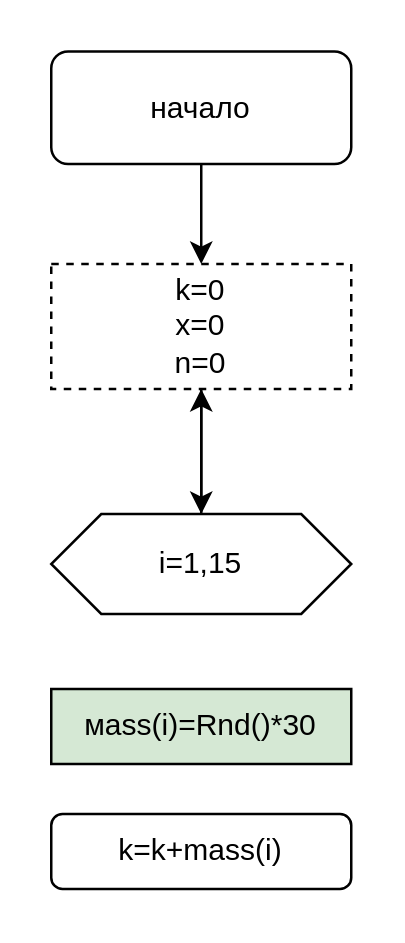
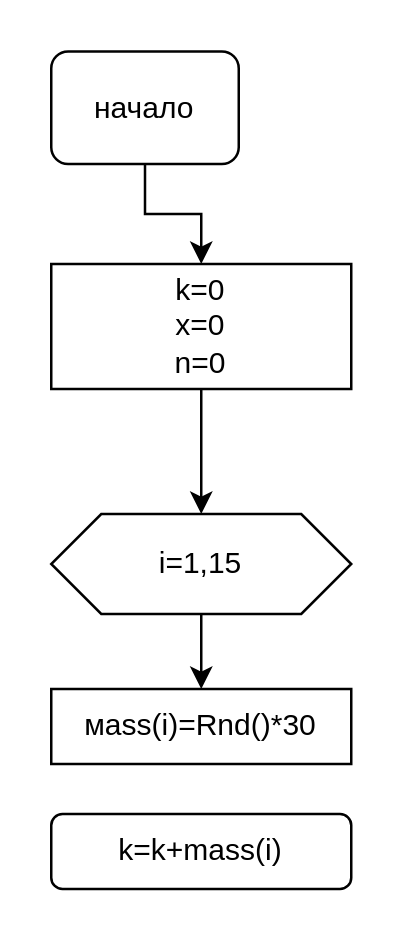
  <mxCell id="0" />
  <mxCell id="1" parent="0" />
  <mxCell id="2" value="" style="edgeStyle=orthogonalEdgeStyle;rounded=0;orthogonalLoop=1;jettySize=auto;html=1;" edge="1" parent="1" source="3"><mxGeometry relative="1" as="geometry"><mxPoint x="80" y="205" as="targetPoint" /></mxGeometry></mxCell>
- <mxCell id="3" value="&lt;font style=&quot;vertical-align: inherit&quot;&gt;&lt;font style=&quot;vertical-align: inherit&quot;&gt;k=0&lt;br&gt;x=0&lt;br&gt;n=0&lt;br&gt;&lt;/font&gt;&lt;/font&gt;" style="rounded=0;whiteSpace=wrap;html=1;dashed=1;" vertex="1" parent="1"><mxGeometry x="20" y="105" width="120" height="50" as="geometry" /></mxCell>
+ <mxCell id="3" value="&lt;font style=&quot;vertical-align: inherit&quot;&gt;&lt;font style=&quot;vertical-align: inherit&quot;&gt;k=0&lt;br&gt;x=0&lt;br&gt;n=0&lt;br&gt;&lt;/font&gt;&lt;/font&gt;" style="rounded=0;whiteSpace=wrap;html=1;" vertex="1" parent="1"><mxGeometry x="20" y="105" width="120" height="50" as="geometry" /></mxCell>
  <mxCell id="4" value="" style="edgeStyle=orthogonalEdgeStyle;rounded=0;orthogonalLoop=1;jettySize=auto;html=1;" edge="1" parent="1" source="5" target="3"><mxGeometry relative="1" as="geometry" /></mxCell>
- <mxCell id="5" value="&lt;font style=&quot;vertical-align: inherit&quot;&gt;&lt;font style=&quot;vertical-align: inherit&quot;&gt;начало&lt;/font&gt;&lt;/font&gt;" style="rounded=1;whiteSpace=wrap;html=1;" vertex="1" parent="1"><mxGeometry x="20" y="20" width="120" height="45" as="geometry" /></mxCell>
- <mxCell id="6" value="" style="edgeStyle=orthogonalEdgeStyle;rounded=0;orthogonalLoop=1;jettySize=auto;html=1;" edge="1" parent="1" source="7" target="3"><mxGeometry relative="1" as="geometry" /></mxCell>
+ <mxCell id="5" value="&lt;font style=&quot;vertical-align: inherit&quot;&gt;&lt;font style=&quot;vertical-align: inherit&quot;&gt;начало&lt;/font&gt;&lt;/font&gt;" style="rounded=1;whiteSpace=wrap;html=1;" vertex="1" parent="1"><mxGeometry x="20" y="20" width="75" height="45" as="geometry" /></mxCell>
+ <mxCell id="6" value="" style="edgeStyle=orthogonalEdgeStyle;rounded=0;orthogonalLoop=1;jettySize=auto;html=1;" edge="1" parent="1" source="7" target="8"><mxGeometry relative="1" as="geometry" /></mxCell>
  <mxCell id="7" value="&lt;font style=&quot;vertical-align: inherit&quot;&gt;&lt;font style=&quot;vertical-align: inherit&quot;&gt;i=1,15&lt;/font&gt;&lt;/font&gt;" style="shape=hexagon;perimeter=hexagonPerimeter2;whiteSpace=wrap;html=1;fixedSize=1;" vertex="1" parent="1"><mxGeometry x="20" y="205" width="120" height="40" as="geometry" /></mxCell>
- <mxCell id="8" value="&lt;font style=&quot;vertical-align: inherit&quot;&gt;&lt;font style=&quot;vertical-align: inherit&quot;&gt;мass(i)=Rnd()*30&lt;/font&gt;&lt;/font&gt;" style="rounded=0;whiteSpace=wrap;html=1;fillColor=#d5e8d4;" vertex="1" parent="1"><mxGeometry x="20" y="275" width="120" height="30" as="geometry" /></mxCell>
+ <mxCell id="8" value="&lt;font style=&quot;vertical-align: inherit&quot;&gt;&lt;font style=&quot;vertical-align: inherit&quot;&gt;мass(i)=Rnd()*30&lt;/font&gt;&lt;/font&gt;" style="rounded=0;whiteSpace=wrap;html=1;" vertex="1" parent="1"><mxGeometry x="20" y="275" width="120" height="30" as="geometry" /></mxCell>
  <mxCell id="9" value="&lt;font style=&quot;vertical-align: inherit&quot;&gt;&lt;font style=&quot;vertical-align: inherit&quot;&gt;k=k+mass(i)&lt;/font&gt;&lt;/font&gt;" style="whiteSpace=wrap;html=1;rounded=1;" vertex="1" parent="1"><mxGeometry x="20" y="325" width="120" height="30" as="geometry" /></mxCell>
